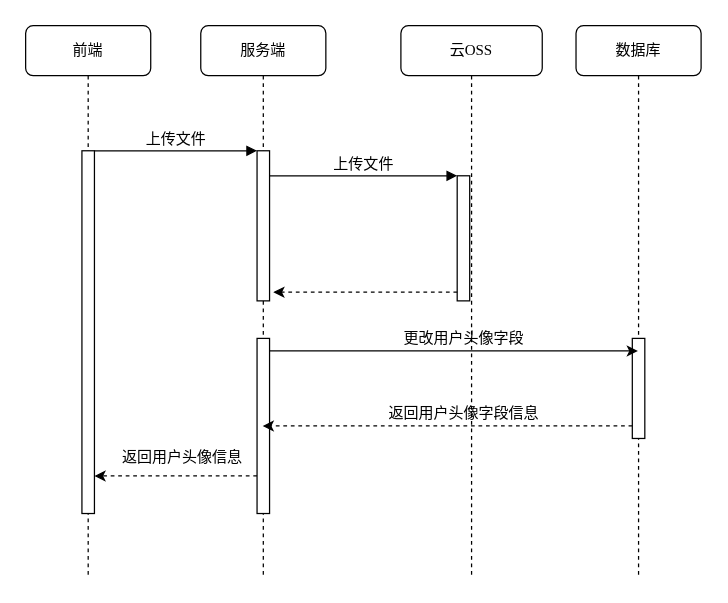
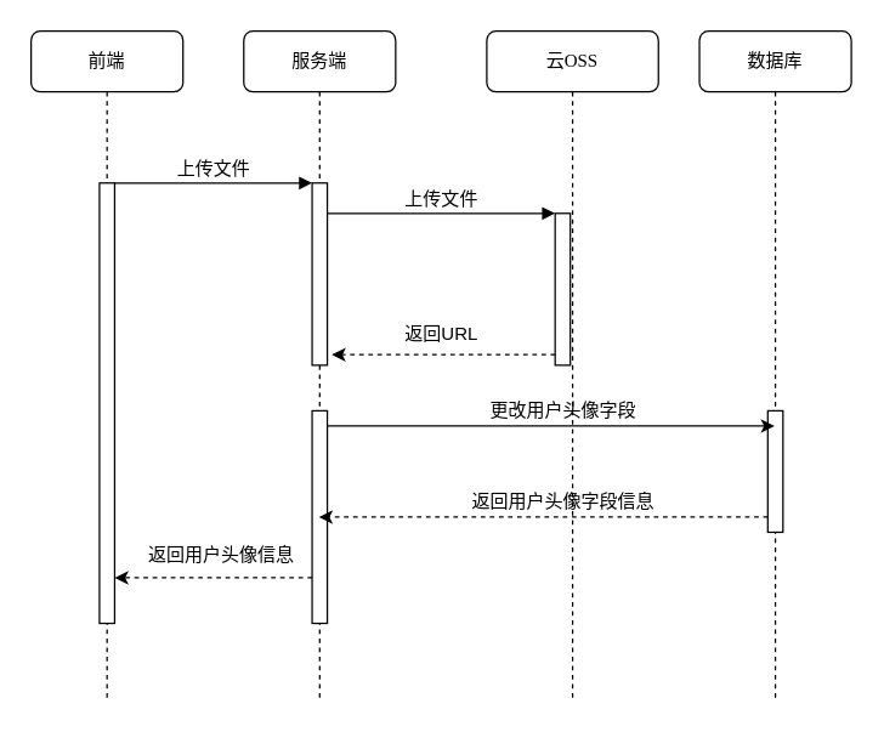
  <mxCell id="0" />
  <mxCell id="1" parent="0" />
  <mxCell id="2" value="服务端" style="shape=umlLifeline;perimeter=lifelinePerimeter;whiteSpace=wrap;html=1;container=1;collapsible=0;recursiveResize=0;outlineConnect=0;rounded=1;shadow=0;comic=0;labelBackgroundColor=none;strokeWidth=1;fontFamily=Verdana;fontSize=12;align=center;" parent="1" vertex="1"><mxGeometry x="160" y="20" width="100" height="440" as="geometry" /></mxCell>
  <mxCell id="3" value="" style="html=1;points=[];perimeter=orthogonalPerimeter;rounded=0;shadow=0;comic=0;labelBackgroundColor=none;strokeWidth=1;fontFamily=Verdana;fontSize=12;align=center;" parent="2" vertex="1"><mxGeometry x="45" y="100" width="10" height="120" as="geometry" /></mxCell>
  <mxCell id="4" value="" style="html=1;points=[];perimeter=orthogonalPerimeter;" vertex="1" parent="2"><mxGeometry x="45" y="250" width="10" height="140" as="geometry" /></mxCell>
  <mxCell id="5" value="云OSS" style="shape=umlLifeline;perimeter=lifelinePerimeter;whiteSpace=wrap;html=1;container=1;collapsible=0;recursiveResize=0;outlineConnect=0;rounded=1;shadow=0;comic=0;labelBackgroundColor=none;strokeWidth=1;fontFamily=Verdana;fontSize=12;align=center;" parent="1" vertex="1"><mxGeometry x="320" y="20" width="113" height="440" as="geometry" /></mxCell>
  <mxCell id="6" value="" style="html=1;points=[];perimeter=orthogonalPerimeter;rounded=0;shadow=0;comic=0;labelBackgroundColor=none;strokeWidth=1;fontFamily=Verdana;fontSize=12;align=center;" parent="5" vertex="1"><mxGeometry x="45" y="120" width="10" height="100" as="geometry" /></mxCell>
  <mxCell id="7" value="更改用户头像字段" style="text;html=1;align=center;verticalAlign=middle;resizable=0;points=[];autosize=1;" vertex="1" parent="5"><mxGeometry x="-5" y="240" width="110" height="20" as="geometry" /></mxCell>
  <mxCell id="8" value="返回用户头像字段信息" style="text;html=1;align=center;verticalAlign=middle;resizable=0;points=[];autosize=1;" vertex="1" parent="5"><mxGeometry x="-20" y="300" width="140" height="20" as="geometry" /></mxCell>
  <mxCell id="9" value="数据库" style="shape=umlLifeline;perimeter=lifelinePerimeter;whiteSpace=wrap;html=1;container=1;collapsible=0;recursiveResize=0;outlineConnect=0;rounded=1;shadow=0;comic=0;labelBackgroundColor=none;strokeWidth=1;fontFamily=Verdana;fontSize=12;align=center;" parent="1" vertex="1"><mxGeometry x="460" y="20" width="100" height="440" as="geometry" /></mxCell>
  <mxCell id="10" value="" style="html=1;points=[];perimeter=orthogonalPerimeter;" vertex="1" parent="9"><mxGeometry x="45" y="250" width="10" height="80" as="geometry" /></mxCell>
  <mxCell id="11" value="前端" style="shape=umlLifeline;perimeter=lifelinePerimeter;whiteSpace=wrap;html=1;container=1;collapsible=0;recursiveResize=0;outlineConnect=0;rounded=1;shadow=0;comic=0;labelBackgroundColor=none;strokeWidth=1;fontFamily=Verdana;fontSize=12;align=center;" parent="1" vertex="1"><mxGeometry x="20" y="20" width="100" height="440" as="geometry" /></mxCell>
  <mxCell id="12" value="" style="html=1;points=[];perimeter=orthogonalPerimeter;rounded=0;shadow=0;comic=0;labelBackgroundColor=none;strokeWidth=1;fontFamily=Verdana;fontSize=12;align=center;" parent="11" vertex="1"><mxGeometry x="45" y="100" width="10" height="290" as="geometry" /></mxCell>
  <mxCell id="13" value="上传文件" style="html=1;verticalAlign=bottom;endArrow=block;entryX=0;entryY=0;labelBackgroundColor=none;fontFamily=Verdana;fontSize=12;edgeStyle=elbowEdgeStyle;elbow=vertical;" parent="1" source="12" target="3" edge="1"><mxGeometry relative="1" as="geometry"><mxPoint x="140" y="130" as="sourcePoint" /></mxGeometry></mxCell>
  <mxCell id="14" value="上传文件" style="html=1;verticalAlign=bottom;endArrow=block;entryX=0;entryY=0;labelBackgroundColor=none;fontFamily=Verdana;fontSize=12;edgeStyle=elbowEdgeStyle;elbow=vertical;" parent="1" source="3" target="6" edge="1"><mxGeometry relative="1" as="geometry"><mxPoint x="290" y="140" as="sourcePoint" /></mxGeometry></mxCell>
  <mxCell id="15" style="edgeStyle=orthogonalEdgeStyle;rounded=0;orthogonalLoop=1;jettySize=auto;html=1;entryX=1.3;entryY=0.942;entryDx=0;entryDy=0;entryPerimeter=0;dashed=1;" edge="1" parent="1" source="6" target="3"><mxGeometry relative="1" as="geometry"><Array as="points"><mxPoint x="340" y="233" /><mxPoint x="340" y="233" /></Array></mxGeometry></mxCell>
+ <mxCell id="16" value="返回URL" style="text;html=1;align=center;verticalAlign=middle;resizable=0;points=[];autosize=1;" vertex="1" parent="1"><mxGeometry x="260" y="210" width="60" height="20" as="geometry" /></mxCell>
  <mxCell id="17" style="edgeStyle=orthogonalEdgeStyle;rounded=0;orthogonalLoop=1;jettySize=auto;html=1;" edge="1" parent="1" source="4" target="9"><mxGeometry relative="1" as="geometry"><Array as="points"><mxPoint x="400" y="280" /><mxPoint x="400" y="280" /></Array></mxGeometry></mxCell>
  <mxCell id="18" style="edgeStyle=orthogonalEdgeStyle;rounded=0;orthogonalLoop=1;jettySize=auto;html=1;dashed=1;" edge="1" parent="1" source="10" target="2"><mxGeometry relative="1" as="geometry"><Array as="points"><mxPoint x="390" y="340" /><mxPoint x="390" y="340" /></Array></mxGeometry></mxCell>
  <mxCell id="19" style="edgeStyle=orthogonalEdgeStyle;rounded=0;orthogonalLoop=1;jettySize=auto;html=1;dashed=1;" edge="1" parent="1" source="4" target="12"><mxGeometry relative="1" as="geometry"><Array as="points"><mxPoint x="160" y="380" /><mxPoint x="160" y="380" /></Array></mxGeometry></mxCell>
  <mxCell id="20" value="返回用户头像信息" style="text;html=1;align=center;verticalAlign=middle;resizable=0;points=[];autosize=1;" vertex="1" parent="1"><mxGeometry x="90" y="355" width="110" height="20" as="geometry" /></mxCell>
